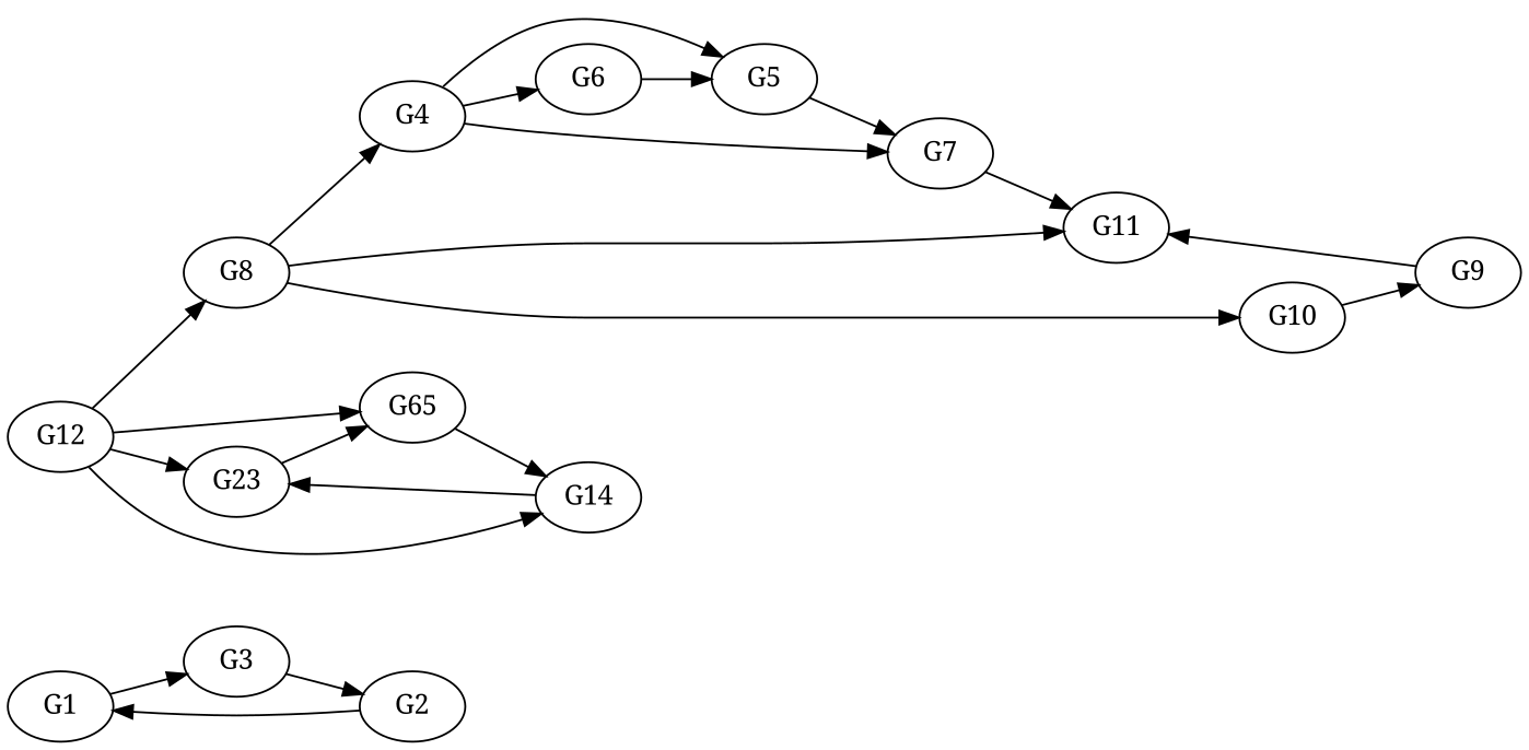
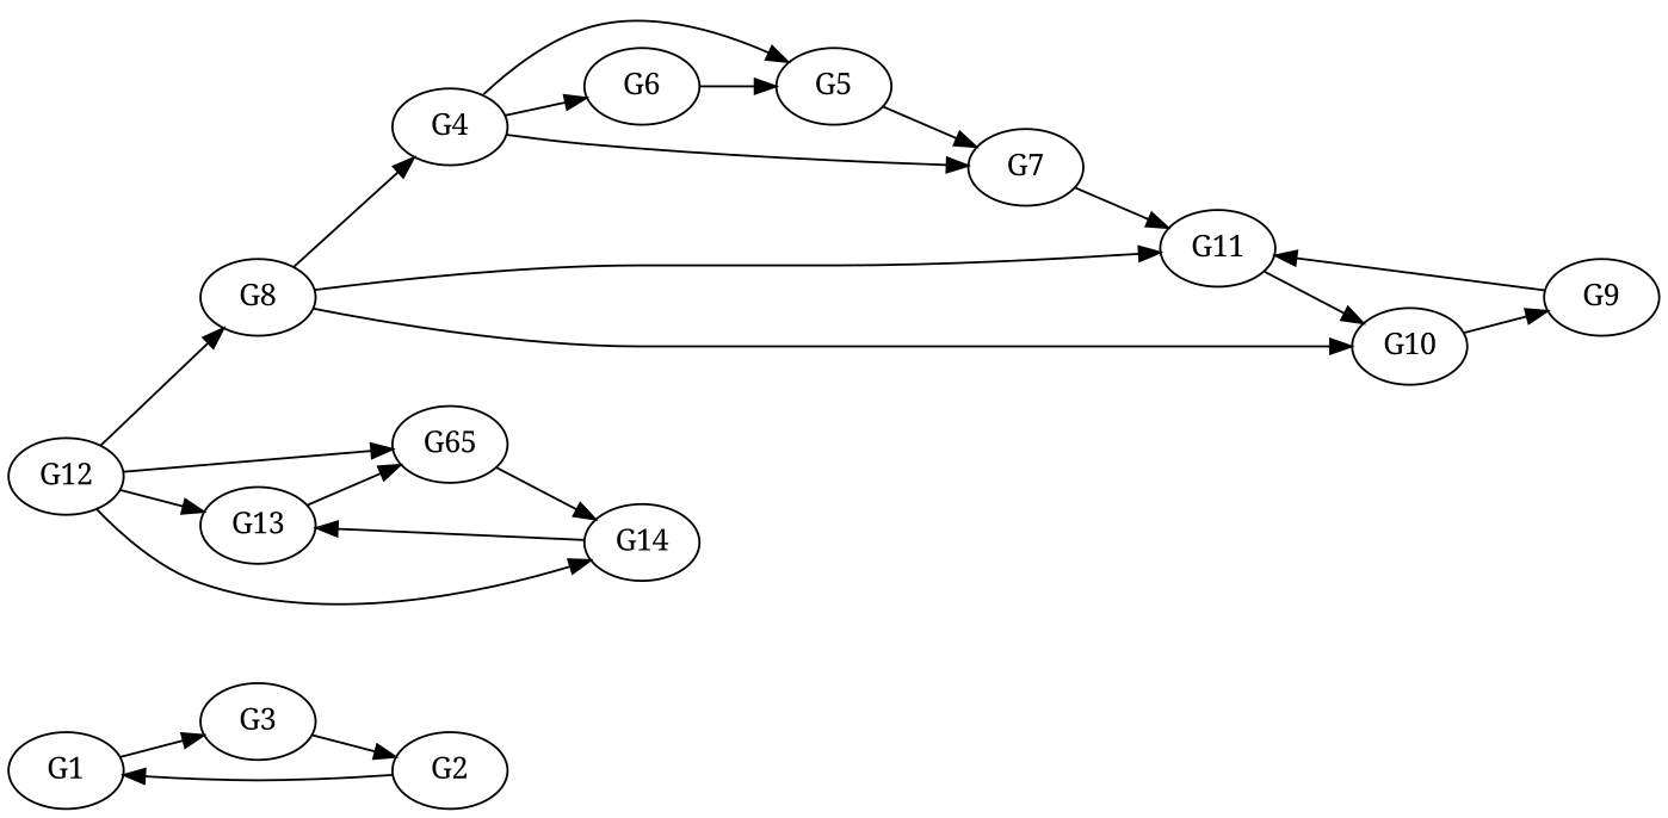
  digraph {
    fontname="Noto Serif"
    rankdir=LR
    node [fontname="Noto Serif"]
    edge [fontname="Noto Serif"]
    G1
    G3
    G2
    G4
    G5
    G6
    G7
    G11
    G12
    G8
-   G13 [label=G23]
+   G13
    G14
    n13 [label=G65]
    G10
    G9
    G1 -> G3
    G3 -> G2
    G2 -> G1
    G4 -> G5
    G4 -> G6
    G4 -> G7
    G5 -> G7
    G6 -> G5
    G7 -> G11
+   G11 -> G10
    G12 -> G8
    G12 -> G13
    G12 -> G14
    G12 -> n13
    G8 -> G4
    G8 -> G11
    G8 -> G10
    G13 -> n13
    G14 -> G13
    n13 -> G14
    G10 -> G9
    G9 -> G11
  }
